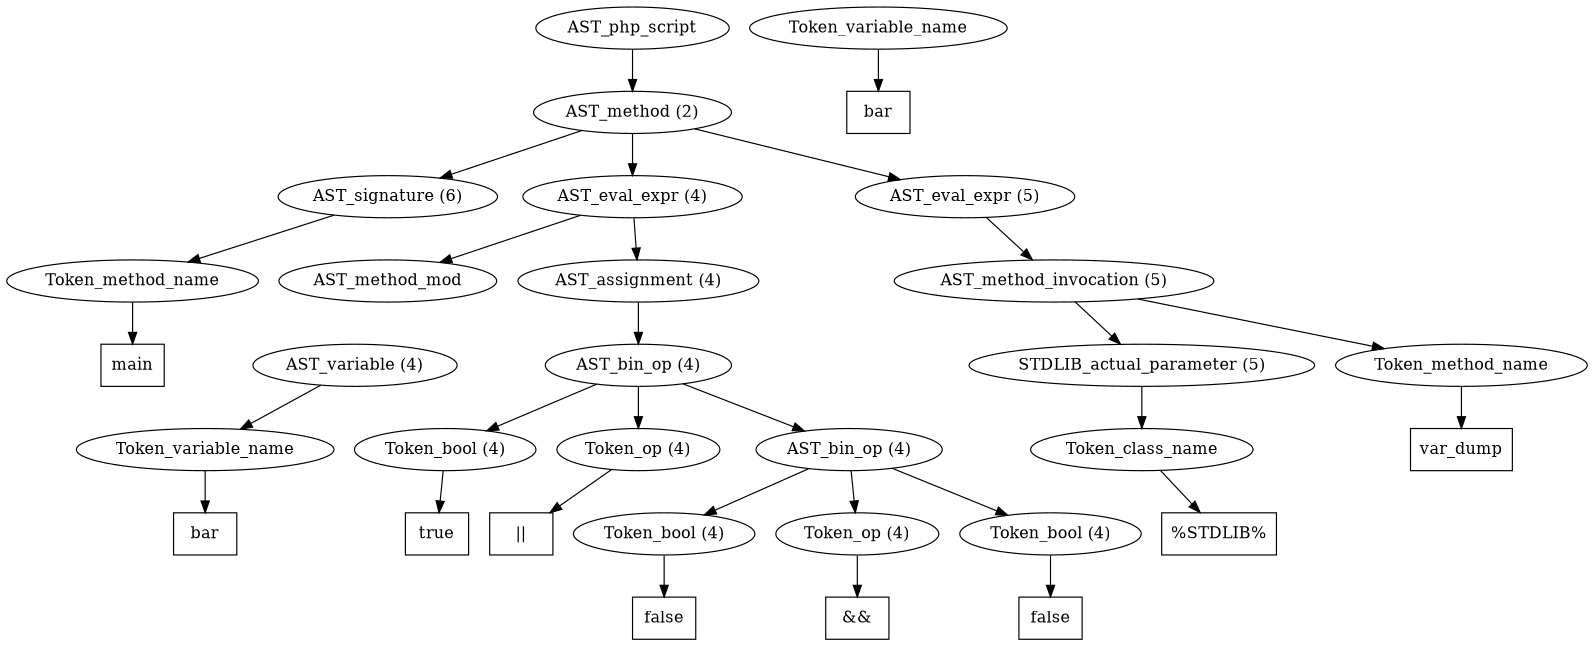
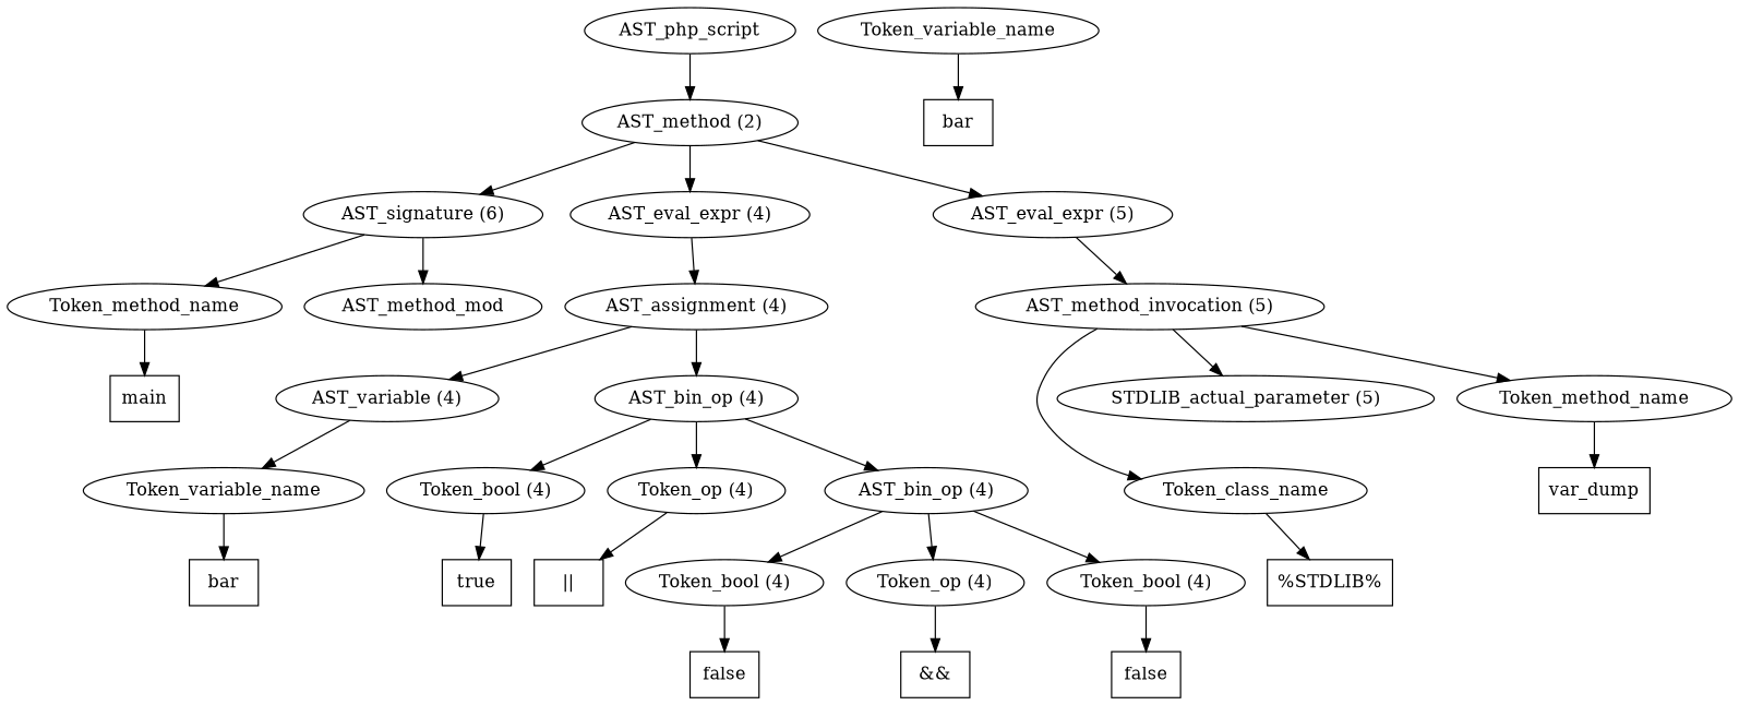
  digraph {
    n1 [label=AST_php_script]
    n2 [label="AST_method (2)"]
    n3 [label="AST_signature (6)"]
    n4 [label="AST_eval_expr (4)"]
    n5 [label="AST_eval_expr (5)"]
    n6 [label=AST_method_mod]
    n7 [label=Token_method_name]
    n8 [label="AST_assignment (4)"]
    n9 [label="AST_method_invocation (5)"]
    n10 [label=main shape=box]
    n11 [label="AST_variable (4)"]
    n12 [label="AST_bin_op (4)"]
    n13 [label=Token_variable_name]
    n14 [label="Token_bool (4)"]
    n15 [label="Token_op (4)"]
    n16 [label="AST_bin_op (4)"]
    n17 [label=bar shape=box]
    n18 [label=true shape=box]
    n19 [label="||" shape=box]
    n20 [label="Token_bool (4)"]
    n21 [label="Token_op (4)"]
    n22 [label="Token_bool (4)"]
    n23 [label=false shape=box]
    n24 [label="&&" shape=box]
    n25 [label=false shape=box]
    n26 [label=Token_class_name]
    n27 [label=Token_method_name]
    n28 [label="STDLIB_actual_parameter (5)"]
    n29 [label="%STDLIB%" shape=box]
    n30 [label=var_dump shape=box]
    n31 [label=Token_variable_name]
    n32 [label=bar shape=box]
    n1 -> n2
    n2 -> n3
    n2 -> n4
    n2 -> n5
-   n4 -> n6
+   n3 -> n6
    n3 -> n7
    n4 -> n8
    n5 -> n9
    n7 -> n10
+   n8 -> n11
    n8 -> n12
-   n28 -> n26
+   n9 -> n26
    n9 -> n27
    n9 -> n28
    n11 -> n13
    n12 -> n14
    n12 -> n15
    n12 -> n16
    n13 -> n17
    n14 -> n18
    n15 -> n19
    n16 -> n20
    n16 -> n21
    n16 -> n22
    n20 -> n23
    n21 -> n24
    n22 -> n25
    n26 -> n29
    n27 -> n30
    n31 -> n32
  }
